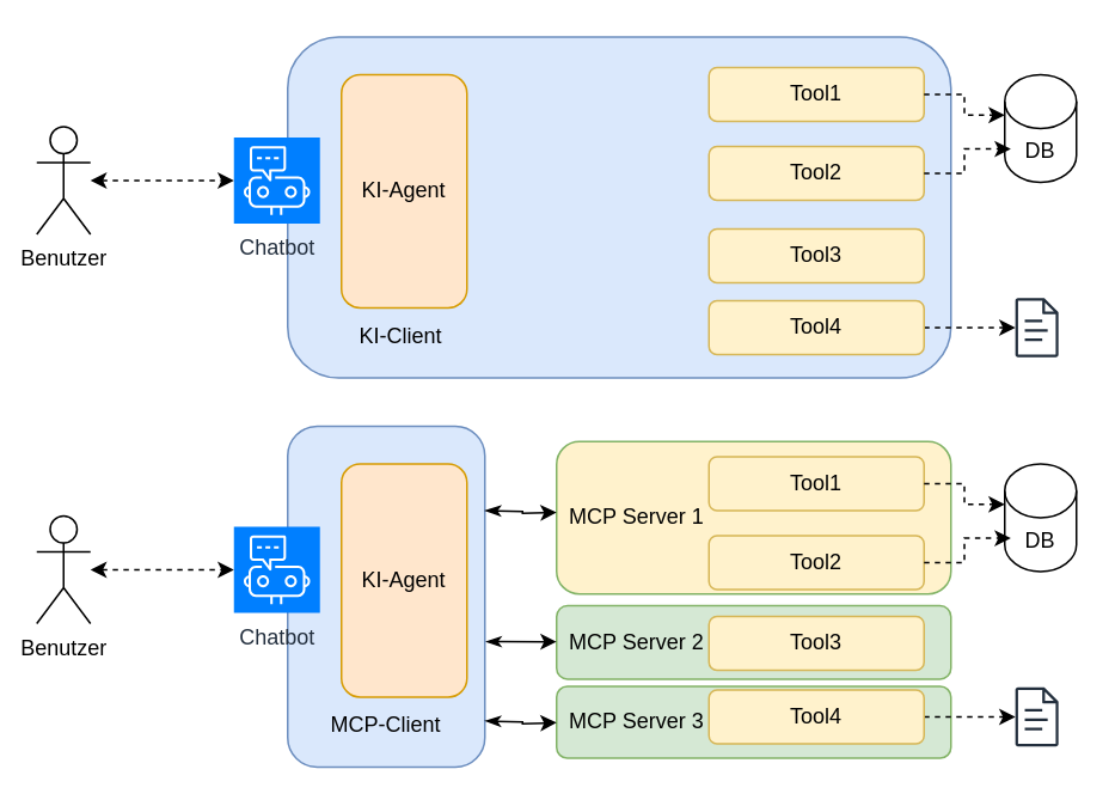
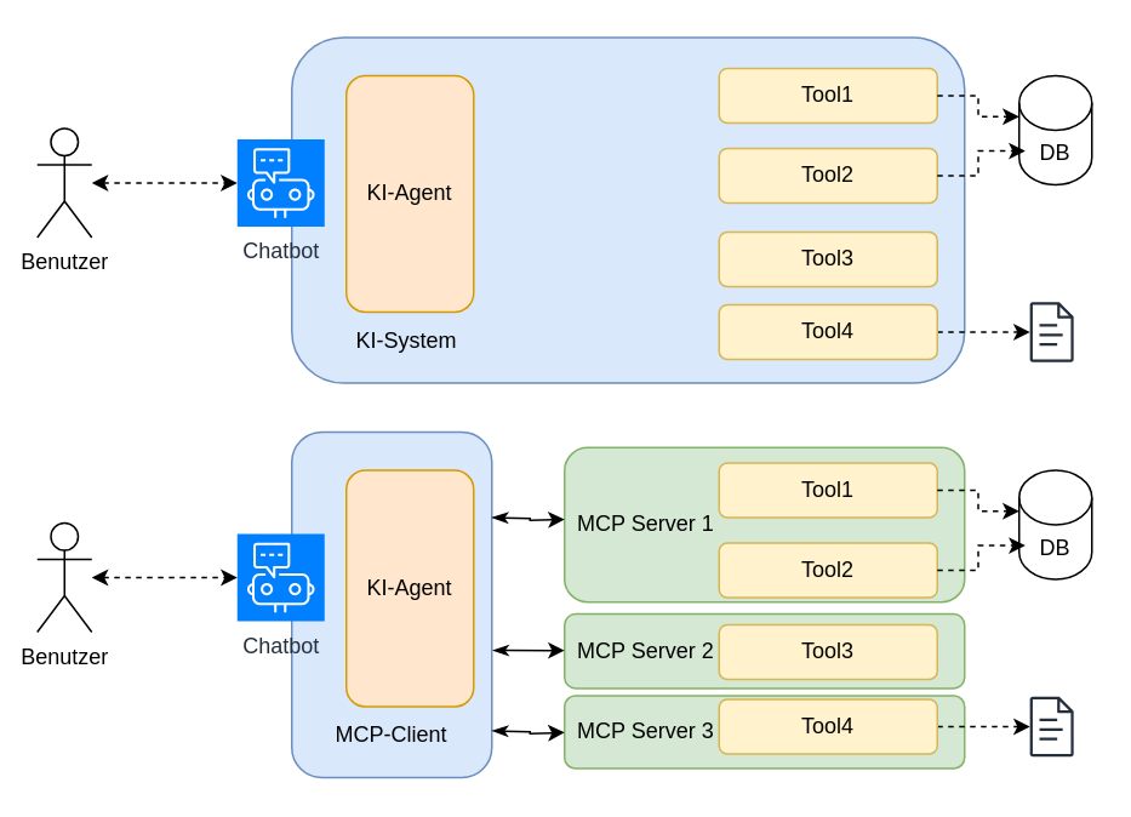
  <mxCell id="0" />
  <mxCell id="1" parent="0" />
  <mxCell id="2" value="MCP Server 3 &amp;nbsp; &amp;nbsp; &amp;nbsp; &amp;nbsp;&amp;nbsp; &amp;nbsp;&amp;nbsp;&amp;nbsp;&amp;nbsp;&amp;nbsp;&amp;nbsp;&amp;nbsp;&amp;nbsp;&amp;nbsp;&amp;nbsp;&amp;nbsp;&amp;nbsp;&amp;nbsp;&amp;nbsp;&amp;nbsp;&amp;nbsp;&amp;nbsp;&amp;nbsp;&amp;nbsp;&amp;nbsp;&amp;nbsp;&amp;nbsp;&amp;nbsp;&amp;nbsp;&amp;nbsp;&amp;nbsp;&amp;nbsp;&amp;nbsp;&amp;nbsp; " style="rounded=1;whiteSpace=wrap;html=1;fillColor=#d5e8d4;strokeColor=#82b366;" vertex="1" parent="1"><mxGeometry x="310" y="382" width="220" height="40" as="geometry" /></mxCell>
  <mxCell id="3" value="MCP Server 2 &amp;nbsp; &amp;nbsp; &amp;nbsp; &amp;nbsp;&amp;nbsp; &amp;nbsp;&amp;nbsp;&amp;nbsp;&amp;nbsp;&amp;nbsp;&amp;nbsp;&amp;nbsp;&amp;nbsp;&amp;nbsp;&amp;nbsp;&amp;nbsp;&amp;nbsp;&amp;nbsp;&amp;nbsp;&amp;nbsp;&amp;nbsp;&amp;nbsp;&amp;nbsp;&amp;nbsp;&amp;nbsp;&amp;nbsp;&amp;nbsp;&amp;nbsp;&amp;nbsp;&amp;nbsp;&amp;nbsp;&amp;nbsp;&amp;nbsp;&amp;nbsp; " style="rounded=1;whiteSpace=wrap;html=1;fillColor=#d5e8d4;strokeColor=#82b366;" vertex="1" parent="1"><mxGeometry x="310" y="337" width="220" height="41" as="geometry" /></mxCell>
- <mxCell id="4" value="MCP Server 1 &amp;nbsp; &amp;nbsp; &amp;nbsp;&amp;nbsp;&amp;nbsp;&amp;nbsp;&amp;nbsp;&amp;nbsp;&amp;nbsp;&amp;nbsp;&amp;nbsp;&amp;nbsp;&amp;nbsp;&amp;nbsp;&amp;nbsp;&amp;nbsp;&amp;nbsp;&amp;nbsp;&amp;nbsp;&amp;nbsp;&amp;nbsp;&amp;nbsp;&amp;nbsp;&amp;nbsp;&amp;nbsp;&amp;nbsp;&amp;nbsp;&amp;nbsp;&amp;nbsp;&amp;nbsp;&amp;nbsp;&amp;nbsp;&amp;nbsp;&amp;nbsp;&amp;nbsp;&amp;nbsp; " style="rounded=1;whiteSpace=wrap;html=1;fillColor=#fff2cc;strokeColor=#82b366;" vertex="1" parent="1"><mxGeometry x="310" y="245.5" width="220" height="85" as="geometry" /></mxCell>
- <mxCell id="5" value="&lt;div&gt;&lt;br&gt;&lt;/div&gt;&lt;div&gt;&lt;br&gt;&lt;/div&gt;&lt;div&gt;&lt;br&gt;&lt;/div&gt;&lt;div&gt;&lt;br&gt;&lt;/div&gt;&lt;div&gt;&lt;br&gt;&lt;/div&gt;&lt;div&gt;&lt;br&gt;&lt;/div&gt;&lt;div&gt;&lt;br&gt;&lt;/div&gt;&lt;div&gt;&lt;br&gt;&lt;/div&gt;&lt;div&gt;&lt;br&gt;&lt;/div&gt;&lt;div&gt;&lt;br&gt;&lt;/div&gt;&lt;div&gt;&amp;nbsp;&amp;nbsp;&amp;nbsp; KI-Client &amp;nbsp; &amp;nbsp; &amp;nbsp; &amp;nbsp; &amp;nbsp; &amp;nbsp; &amp;nbsp; &amp;nbsp; &amp;nbsp; &amp;nbsp; &amp;nbsp; &amp;nbsp; &amp;nbsp; &amp;nbsp; &amp;nbsp; &amp;nbsp; &amp;nbsp; &amp;nbsp; &amp;nbsp;&amp;nbsp;&amp;nbsp;&amp;nbsp;&amp;nbsp;&amp;nbsp;&amp;nbsp;&amp;nbsp;&amp;nbsp;&amp;nbsp;&amp;nbsp;&amp;nbsp;&amp;nbsp;&amp;nbsp;&amp;nbsp;&amp;nbsp;&amp;nbsp;&amp;nbsp;&amp;nbsp;&amp;nbsp;&amp;nbsp;&amp;nbsp;&amp;nbsp;&amp;nbsp;&amp;nbsp;&amp;nbsp;&amp;nbsp;&amp;nbsp;&amp;nbsp;&amp;nbsp;&amp;nbsp;&amp;nbsp;&amp;nbsp;&amp;nbsp;&amp;nbsp;&amp;nbsp;&amp;nbsp;&amp;nbsp;&amp;nbsp;&amp;nbsp; &lt;/div&gt;" style="rounded=1;whiteSpace=wrap;html=1;fillColor=light-dark(#dae8fc, #1d293b);strokeColor=#6c8ebf;" vertex="1" parent="1"><mxGeometry x="160" y="20" width="370" height="190" as="geometry" /></mxCell>
+ <mxCell id="4" value="MCP Server 1 &amp;nbsp; &amp;nbsp; &amp;nbsp;&amp;nbsp;&amp;nbsp;&amp;nbsp;&amp;nbsp;&amp;nbsp;&amp;nbsp;&amp;nbsp;&amp;nbsp;&amp;nbsp;&amp;nbsp;&amp;nbsp;&amp;nbsp;&amp;nbsp;&amp;nbsp;&amp;nbsp;&amp;nbsp;&amp;nbsp;&amp;nbsp;&amp;nbsp;&amp;nbsp;&amp;nbsp;&amp;nbsp;&amp;nbsp;&amp;nbsp;&amp;nbsp;&amp;nbsp;&amp;nbsp;&amp;nbsp;&amp;nbsp;&amp;nbsp;&amp;nbsp;&amp;nbsp;&amp;nbsp; " style="rounded=1;whiteSpace=wrap;html=1;fillColor=#d5e8d4;strokeColor=#82b366;" vertex="1" parent="1"><mxGeometry x="310" y="245.5" width="220" height="85" as="geometry" /></mxCell>
+ <mxCell id="5" value="&lt;div&gt;&lt;br&gt;&lt;/div&gt;&lt;div&gt;&lt;br&gt;&lt;/div&gt;&lt;div&gt;&lt;br&gt;&lt;/div&gt;&lt;div&gt;&lt;br&gt;&lt;/div&gt;&lt;div&gt;&lt;br&gt;&lt;/div&gt;&lt;div&gt;&lt;br&gt;&lt;/div&gt;&lt;div&gt;&lt;br&gt;&lt;/div&gt;&lt;div&gt;&lt;br&gt;&lt;/div&gt;&lt;div&gt;&lt;br&gt;&lt;/div&gt;&lt;div&gt;&lt;br&gt;&lt;/div&gt;&lt;div&gt;&amp;nbsp;&amp;nbsp;&amp;nbsp; KI-System &amp;nbsp; &amp;nbsp; &amp;nbsp; &amp;nbsp; &amp;nbsp; &amp;nbsp; &amp;nbsp; &amp;nbsp; &amp;nbsp; &amp;nbsp; &amp;nbsp; &amp;nbsp; &amp;nbsp; &amp;nbsp; &amp;nbsp; &amp;nbsp; &amp;nbsp; &amp;nbsp; &amp;nbsp;&amp;nbsp;&amp;nbsp;&amp;nbsp;&amp;nbsp;&amp;nbsp;&amp;nbsp;&amp;nbsp;&amp;nbsp;&amp;nbsp;&amp;nbsp;&amp;nbsp;&amp;nbsp;&amp;nbsp;&amp;nbsp;&amp;nbsp;&amp;nbsp;&amp;nbsp;&amp;nbsp;&amp;nbsp;&amp;nbsp;&amp;nbsp;&amp;nbsp;&amp;nbsp;&amp;nbsp;&amp;nbsp;&amp;nbsp;&amp;nbsp;&amp;nbsp;&amp;nbsp;&amp;nbsp;&amp;nbsp;&amp;nbsp;&amp;nbsp;&amp;nbsp;&amp;nbsp;&amp;nbsp;&amp;nbsp;&amp;nbsp;&amp;nbsp; &lt;/div&gt;" style="rounded=1;whiteSpace=wrap;html=1;fillColor=light-dark(#dae8fc, #1d293b);strokeColor=#6c8ebf;" vertex="1" parent="1"><mxGeometry x="160" y="20" width="370" height="190" as="geometry" /></mxCell>
  <mxCell id="6" value="DB" style="shape=cylinder3;whiteSpace=wrap;html=1;boundedLbl=1;backgroundOutline=1;size=15;" vertex="1" parent="1"><mxGeometry x="560" y="41" width="40" height="60" as="geometry" /></mxCell>
  <mxCell id="7" style="edgeStyle=orthogonalEdgeStyle;rounded=0;orthogonalLoop=1;jettySize=auto;html=1;dashed=1;startArrow=classic;startFill=1;" edge="1" parent="1" source="8" target="10"><mxGeometry relative="1" as="geometry" /></mxCell>
  <mxCell id="8" value="Benutzer" style="shape=umlActor;verticalLabelPosition=bottom;verticalAlign=top;html=1;outlineConnect=0;" vertex="1" parent="1"><mxGeometry x="20" y="70" width="30" height="60" as="geometry" /></mxCell>
  <mxCell id="9" value="" style="sketch=0;outlineConnect=0;fontColor=#232F3E;gradientColor=none;fillColor=#232F3D;strokeColor=none;dashed=0;verticalLabelPosition=bottom;verticalAlign=top;align=center;html=1;fontSize=12;fontStyle=0;aspect=fixed;pointerEvents=1;shape=mxgraph.aws4.document;" vertex="1" parent="1"><mxGeometry x="565.88" y="165.5" width="24.12" height="33" as="geometry" /></mxCell>
  <mxCell id="10" value="Chatbot" style="sketch=0;points=[[0,0,0],[0.25,0,0],[0.5,0,0],[0.75,0,0],[1,0,0],[0,1,0],[0.25,1,0],[0.5,1,0],[0.75,1,0],[1,1,0],[0,0.25,0],[0,0.5,0],[0,0.75,0],[1,0.25,0],[1,0.5,0],[1,0.75,0]];points=[[0,0,0],[0.25,0,0],[0.5,0,0],[0.75,0,0],[1,0,0],[0,1,0],[0.25,1,0],[0.5,1,0],[0.75,1,0],[1,1,0],[0,0.25,0],[0,0.5,0],[0,0.75,0],[1,0.25,0],[1,0.5,0],[1,0.75,0]];outlineConnect=0;fontColor=#232F3E;fillColor=#007FFF;strokeColor=#ffffff;dashed=0;verticalLabelPosition=bottom;verticalAlign=top;align=center;html=1;fontSize=12;fontStyle=0;aspect=fixed;shape=mxgraph.aws4.resourceIcon;resIcon=mxgraph.aws4.chatbot;" vertex="1" parent="1"><mxGeometry x="130" y="76" width="48" height="48" as="geometry" /></mxCell>
  <mxCell id="11" value="Tool1" style="rounded=1;whiteSpace=wrap;html=1;fillColor=#fff2cc;strokeColor=#d6b656;" vertex="1" parent="1"><mxGeometry x="395" y="37" width="120" height="30" as="geometry" /></mxCell>
  <mxCell id="12" value="Tool3" style="rounded=1;whiteSpace=wrap;html=1;fillColor=#fff2cc;strokeColor=#d6b656;" vertex="1" parent="1"><mxGeometry x="395" y="127" width="120" height="30" as="geometry" /></mxCell>
  <mxCell id="13" value="&lt;div&gt;Tool2&lt;/div&gt;" style="rounded=1;whiteSpace=wrap;html=1;fillColor=#fff2cc;strokeColor=#d6b656;" vertex="1" parent="1"><mxGeometry x="395" y="81" width="120" height="30" as="geometry" /></mxCell>
  <mxCell id="14" style="edgeStyle=orthogonalEdgeStyle;rounded=0;orthogonalLoop=1;jettySize=auto;html=1;dashed=1;" edge="1" parent="1" source="15" target="9"><mxGeometry relative="1" as="geometry" /></mxCell>
  <mxCell id="15" value="&lt;div&gt;Tool4&lt;/div&gt;" style="rounded=1;whiteSpace=wrap;html=1;fillColor=#fff2cc;strokeColor=#d6b656;" vertex="1" parent="1"><mxGeometry x="395" y="167" width="120" height="30" as="geometry" /></mxCell>
  <mxCell id="16" style="edgeStyle=orthogonalEdgeStyle;rounded=0;orthogonalLoop=1;jettySize=auto;html=1;entryX=0;entryY=0;entryDx=0;entryDy=22.5;entryPerimeter=0;dashed=1;" edge="1" parent="1" source="11" target="6"><mxGeometry relative="1" as="geometry" /></mxCell>
  <mxCell id="17" style="edgeStyle=orthogonalEdgeStyle;rounded=0;orthogonalLoop=1;jettySize=auto;html=1;entryX=0.085;entryY=0.69;entryDx=0;entryDy=0;entryPerimeter=0;dashed=1;" edge="1" parent="1" source="13" target="6"><mxGeometry relative="1" as="geometry" /></mxCell>
  <mxCell id="18" value="KI-Agent" style="rounded=1;whiteSpace=wrap;html=1;fillColor=#ffe6cc;strokeColor=#d79b00;" vertex="1" parent="1"><mxGeometry x="190" y="41" width="70" height="130" as="geometry" /></mxCell>
  <mxCell id="19" style="edgeStyle=orthogonalEdgeStyle;rounded=0;orthogonalLoop=1;jettySize=auto;html=1;entryX=0;entryY=0.5;entryDx=0;entryDy=0;startArrow=classicThin;startFill=1;exitX=1.003;exitY=0.632;exitDx=0;exitDy=0;exitPerimeter=0;" edge="1" parent="1" source="20" target="3"><mxGeometry relative="1" as="geometry" /></mxCell>
  <mxCell id="20" value="&lt;div&gt;&lt;br&gt;&lt;/div&gt;&lt;div&gt;&lt;br&gt;&lt;/div&gt;&lt;div&gt;&lt;br&gt;&lt;/div&gt;&lt;div&gt;&lt;br&gt;&lt;/div&gt;&lt;div&gt;&lt;br&gt;&lt;/div&gt;&lt;div&gt;&lt;br&gt;&lt;/div&gt;&lt;div&gt;&lt;br&gt;&lt;/div&gt;&lt;div&gt;&lt;br&gt;&lt;/div&gt;&lt;div&gt;&lt;br&gt;&lt;/div&gt;&lt;div&gt;&lt;br&gt;&lt;/div&gt;&lt;div&gt;MCP-Client&lt;br&gt;&lt;/div&gt;" style="rounded=1;whiteSpace=wrap;html=1;fillColor=light-dark(#dae8fc, #1d293b);strokeColor=#6c8ebf;" vertex="1" parent="1"><mxGeometry x="160" y="237" width="110" height="190" as="geometry" /></mxCell>
  <mxCell id="21" value="DB" style="shape=cylinder3;whiteSpace=wrap;html=1;boundedLbl=1;backgroundOutline=1;size=15;" vertex="1" parent="1"><mxGeometry x="560" y="258" width="40" height="60" as="geometry" /></mxCell>
  <mxCell id="22" style="edgeStyle=orthogonalEdgeStyle;rounded=0;orthogonalLoop=1;jettySize=auto;html=1;dashed=1;startArrow=classic;startFill=1;" edge="1" parent="1" source="23" target="25"><mxGeometry relative="1" as="geometry" /></mxCell>
  <mxCell id="23" value="Benutzer" style="shape=umlActor;verticalLabelPosition=bottom;verticalAlign=top;html=1;outlineConnect=0;" vertex="1" parent="1"><mxGeometry x="20" y="287" width="30" height="60" as="geometry" /></mxCell>
  <mxCell id="24" value="" style="sketch=0;outlineConnect=0;fontColor=#232F3E;gradientColor=none;fillColor=#232F3D;strokeColor=none;dashed=0;verticalLabelPosition=bottom;verticalAlign=top;align=center;html=1;fontSize=12;fontStyle=0;aspect=fixed;pointerEvents=1;shape=mxgraph.aws4.document;" vertex="1" parent="1"><mxGeometry x="565.88" y="382.5" width="24.12" height="33" as="geometry" /></mxCell>
  <mxCell id="25" value="Chatbot" style="sketch=0;points=[[0,0,0],[0.25,0,0],[0.5,0,0],[0.75,0,0],[1,0,0],[0,1,0],[0.25,1,0],[0.5,1,0],[0.75,1,0],[1,1,0],[0,0.25,0],[0,0.5,0],[0,0.75,0],[1,0.25,0],[1,0.5,0],[1,0.75,0]];points=[[0,0,0],[0.25,0,0],[0.5,0,0],[0.75,0,0],[1,0,0],[0,1,0],[0.25,1,0],[0.5,1,0],[0.75,1,0],[1,1,0],[0,0.25,0],[0,0.5,0],[0,0.75,0],[1,0.25,0],[1,0.5,0],[1,0.75,0]];outlineConnect=0;fontColor=#232F3E;fillColor=#007FFF;strokeColor=#ffffff;dashed=0;verticalLabelPosition=bottom;verticalAlign=top;align=center;html=1;fontSize=12;fontStyle=0;aspect=fixed;shape=mxgraph.aws4.resourceIcon;resIcon=mxgraph.aws4.chatbot;" vertex="1" parent="1"><mxGeometry x="130" y="293" width="48" height="48" as="geometry" /></mxCell>
  <mxCell id="26" value="Tool1" style="rounded=1;whiteSpace=wrap;html=1;fillColor=#fff2cc;strokeColor=#d6b656;" vertex="1" parent="1"><mxGeometry x="395" y="254" width="120" height="30" as="geometry" /></mxCell>
  <mxCell id="27" value="Tool3" style="rounded=1;whiteSpace=wrap;html=1;fillColor=#fff2cc;strokeColor=#d6b656;" vertex="1" parent="1"><mxGeometry x="395" y="343" width="120" height="30" as="geometry" /></mxCell>
  <mxCell id="28" value="&lt;div&gt;Tool2&lt;/div&gt;" style="rounded=1;whiteSpace=wrap;html=1;fillColor=#fff2cc;strokeColor=#d6b656;" vertex="1" parent="1"><mxGeometry x="395" y="298" width="120" height="30" as="geometry" /></mxCell>
  <mxCell id="29" style="edgeStyle=orthogonalEdgeStyle;rounded=0;orthogonalLoop=1;jettySize=auto;html=1;dashed=1;" edge="1" parent="1" source="30" target="24"><mxGeometry relative="1" as="geometry" /></mxCell>
  <mxCell id="30" value="&lt;div&gt;Tool4&lt;/div&gt;" style="rounded=1;whiteSpace=wrap;html=1;fillColor=#fff2cc;strokeColor=#d6b656;" vertex="1" parent="1"><mxGeometry x="395" y="384" width="120" height="30" as="geometry" /></mxCell>
  <mxCell id="31" style="edgeStyle=orthogonalEdgeStyle;rounded=0;orthogonalLoop=1;jettySize=auto;html=1;entryX=0;entryY=0;entryDx=0;entryDy=22.5;entryPerimeter=0;dashed=1;" edge="1" parent="1" source="26" target="21"><mxGeometry relative="1" as="geometry" /></mxCell>
  <mxCell id="32" style="edgeStyle=orthogonalEdgeStyle;rounded=0;orthogonalLoop=1;jettySize=auto;html=1;entryX=0.085;entryY=0.69;entryDx=0;entryDy=0;entryPerimeter=0;dashed=1;" edge="1" parent="1" source="28" target="21"><mxGeometry relative="1" as="geometry" /></mxCell>
  <mxCell id="33" value="KI-Agent" style="rounded=1;whiteSpace=wrap;html=1;fillColor=#ffe6cc;strokeColor=#d79b00;" vertex="1" parent="1"><mxGeometry x="190" y="258" width="70" height="130" as="geometry" /></mxCell>
  <mxCell id="34" style="edgeStyle=orthogonalEdgeStyle;rounded=0;orthogonalLoop=1;jettySize=auto;html=1;entryX=0;entryY=0.5;entryDx=0;entryDy=0;startArrow=classicThin;startFill=1;exitX=1.003;exitY=0.632;exitDx=0;exitDy=0;exitPerimeter=0;" edge="1" parent="1"><mxGeometry relative="1" as="geometry"><mxPoint x="270" y="401.25" as="sourcePoint" /><mxPoint x="310" y="402.25" as="targetPoint" /></mxGeometry></mxCell>
  <mxCell id="35" style="edgeStyle=orthogonalEdgeStyle;rounded=0;orthogonalLoop=1;jettySize=auto;html=1;entryX=0;entryY=0.5;entryDx=0;entryDy=0;startArrow=classicThin;startFill=1;exitX=1.003;exitY=0.632;exitDx=0;exitDy=0;exitPerimeter=0;" edge="1" parent="1"><mxGeometry relative="1" as="geometry"><mxPoint x="270" y="284" as="sourcePoint" /><mxPoint x="310" y="285" as="targetPoint" /></mxGeometry></mxCell>
